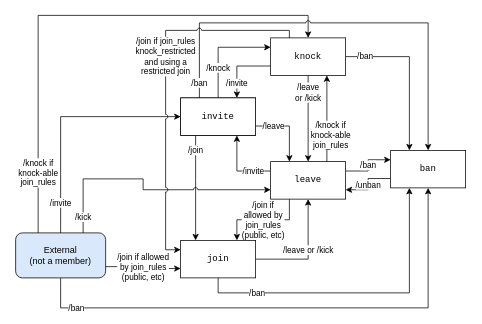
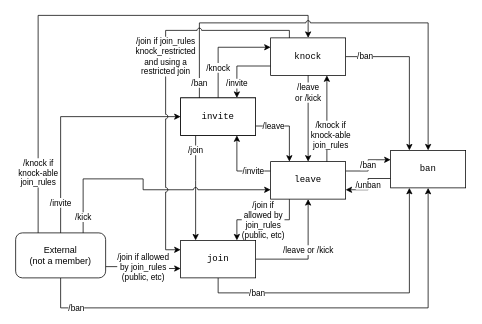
  <mxCell id="0" />
  <mxCell id="1" parent="0" />
  <mxCell id="2" value="/join" style="edgeStyle=orthogonalEdgeStyle;rounded=0;orthogonalLoop=1;jettySize=auto;html=1;" parent="1" source="3" target="6" edge="1"><mxGeometry x="-0.714" relative="1" as="geometry"><Array as="points"><mxPoint x="260" y="240" /><mxPoint x="260" y="240" /></Array><mxPoint as="offset" /></mxGeometry></mxCell>
  <mxCell id="3" value="invite" style="rounded=0;whiteSpace=wrap;html=1;" parent="1" vertex="1"><mxGeometry x="240" y="130" width="100" height="50" as="geometry" /></mxCell>
  <mxCell id="4" value="/leave or /kick" style="edgeStyle=orthogonalEdgeStyle;rounded=0;orthogonalLoop=1;jettySize=auto;html=1;" parent="1" source="6" target="12" edge="1"><mxGeometry x="0.097" relative="1" as="geometry"><mxPoint as="offset" /></mxGeometry></mxCell>
  <mxCell id="5" value="/ban" style="edgeStyle=orthogonalEdgeStyle;rounded=0;orthogonalLoop=1;jettySize=auto;html=1;exitX=0.5;exitY=1;exitDx=0;exitDy=0;entryX=0.25;entryY=1;entryDx=0;entryDy=0;" parent="1" source="6" target="8" edge="1"><mxGeometry x="-0.654" relative="1" as="geometry"><mxPoint as="offset" /></mxGeometry></mxCell>
  <mxCell id="6" value="join" style="rounded=0;whiteSpace=wrap;html=1;fontFamily=Courier New;" parent="1" vertex="1"><mxGeometry x="240" y="320" width="100" height="50" as="geometry" /></mxCell>
  <mxCell id="7" value="/unban" style="edgeStyle=orthogonalEdgeStyle;rounded=0;orthogonalLoop=1;jettySize=auto;html=1;exitX=0;exitY=0.75;exitDx=0;exitDy=0;entryX=1;entryY=0.75;entryDx=0;entryDy=0;" parent="1" source="8" target="12" edge="1"><mxGeometry relative="1" as="geometry" /></mxCell>
  <mxCell id="8" value="ban" style="rounded=0;whiteSpace=wrap;html=1;fontFamily=Courier New;" parent="1" vertex="1"><mxGeometry x="520" y="200" width="100" height="50" as="geometry" /></mxCell>
  <mxCell id="9" value="/join if&lt;br&gt;allowed by&lt;br&gt;join_rules&lt;br&gt;(public, etc)" style="edgeStyle=orthogonalEdgeStyle;rounded=0;orthogonalLoop=1;jettySize=auto;html=1;exitX=0.25;exitY=1;exitDx=0;exitDy=0;entryX=0.75;entryY=0;entryDx=0;entryDy=0;" parent="1" source="12" target="6" edge="1"><mxGeometry relative="1" as="geometry" /></mxCell>
  <mxCell id="10" value="/invite" style="edgeStyle=orthogonalEdgeStyle;rounded=0;orthogonalLoop=1;jettySize=auto;html=1;entryX=0.75;entryY=1;entryDx=0;entryDy=0;exitX=0;exitY=0.25;exitDx=0;exitDy=0;" parent="1" source="12" target="21" edge="1"><mxGeometry x="-0.5" relative="1" as="geometry"><mxPoint as="offset" /></mxGeometry></mxCell>
  <mxCell id="11" value="/ban" style="edgeStyle=orthogonalEdgeStyle;rounded=0;orthogonalLoop=1;jettySize=auto;html=1;exitX=1;exitY=0.25;exitDx=0;exitDy=0;entryX=0;entryY=0.25;entryDx=0;entryDy=0;" parent="1" source="12" target="8" edge="1"><mxGeometry relative="1" as="geometry" /></mxCell>
  <mxCell id="12" value="leave" style="rounded=0;whiteSpace=wrap;html=1;fontFamily=Courier New;" parent="1" vertex="1"><mxGeometry x="360" y="215" width="100" height="50" as="geometry" /></mxCell>
  <mxCell id="13" value="/invite" style="edgeStyle=orthogonalEdgeStyle;rounded=0;orthogonalLoop=1;jettySize=auto;html=1;exitX=0.5;exitY=0;exitDx=0;exitDy=0;entryX=0;entryY=0.5;entryDx=0;entryDy=0;" parent="1" source="23" target="21" edge="1"><mxGeometry x="-0.746" relative="1" as="geometry"><mxPoint x="140" y="155" as="sourcePoint" /><mxPoint as="offset" /></mxGeometry></mxCell>
  <mxCell id="14" value="/join if allowed&lt;br&gt;by join_rules&lt;br&gt;(public, etc)" style="edgeStyle=orthogonalEdgeStyle;rounded=0;orthogonalLoop=1;jettySize=auto;html=1;exitX=1;exitY=0.75;exitDx=0;exitDy=0;entryX=0;entryY=0.75;entryDx=0;entryDy=0;" parent="1" source="23" target="6" edge="1"><mxGeometry relative="1" as="geometry"><mxPoint x="140" y="345" as="sourcePoint" /><Array as="points"><mxPoint x="190" y="355" /><mxPoint x="190" y="358" /></Array></mxGeometry></mxCell>
  <mxCell id="15" value="/ban" style="edgeStyle=orthogonalEdgeStyle;rounded=0;orthogonalLoop=1;jettySize=auto;html=1;entryX=0.5;entryY=1;entryDx=0;entryDy=0;exitX=0.5;exitY=1;exitDx=0;exitDy=0;" parent="1" source="23" target="8" edge="1"><mxGeometry x="-0.823" relative="1" as="geometry"><mxPoint x="140" y="425" as="sourcePoint" /><Array as="points"><mxPoint x="80" y="410" /><mxPoint x="570" y="410" /></Array><mxPoint as="offset" /></mxGeometry></mxCell>
  <mxCell id="16" value="/invite" style="edgeStyle=orthogonalEdgeStyle;rounded=0;orthogonalLoop=1;jettySize=auto;html=1;exitX=0;exitY=0.75;exitDx=0;exitDy=0;entryX=0.75;entryY=0;entryDx=0;entryDy=0;fontFamily=Helvetica;" parent="1" source="18" target="21" edge="1"><mxGeometry x="0.543" relative="1" as="geometry"><Array as="points"><mxPoint x="315" y="88" /></Array><mxPoint as="offset" /></mxGeometry></mxCell>
  <mxCell id="17" value="/ban" style="edgeStyle=orthogonalEdgeStyle;rounded=0;orthogonalLoop=1;jettySize=auto;html=1;exitX=1;exitY=0.5;exitDx=0;exitDy=0;entryX=0.25;entryY=0;entryDx=0;entryDy=0;fontFamily=Helvetica;" parent="1" source="18" target="8" edge="1"><mxGeometry x="-0.755" relative="1" as="geometry"><mxPoint as="offset" /></mxGeometry></mxCell>
  <mxCell id="18" value="knock" style="rounded=0;whiteSpace=wrap;html=1;fontFamily=Courier New;" parent="1" vertex="1"><mxGeometry x="360" y="50" width="100" height="50" as="geometry" /></mxCell>
  <mxCell id="19" value="/knock" style="edgeStyle=orthogonalEdgeStyle;rounded=0;orthogonalLoop=1;jettySize=auto;html=1;exitX=0.5;exitY=0;exitDx=0;exitDy=0;entryX=0;entryY=0.25;entryDx=0;entryDy=0;" parent="1" source="21" target="18" edge="1"><mxGeometry x="-0.418" relative="1" as="geometry"><mxPoint as="offset" /></mxGeometry></mxCell>
  <mxCell id="20" value="/leave" style="edgeStyle=orthogonalEdgeStyle;rounded=0;orthogonalLoop=1;jettySize=auto;html=1;exitX=1;exitY=0.75;exitDx=0;exitDy=0;entryX=0.25;entryY=0;entryDx=0;entryDy=0;" parent="1" source="21" target="12" edge="1"><mxGeometry x="-0.484" relative="1" as="geometry"><mxPoint as="offset" /></mxGeometry></mxCell>
  <mxCell id="21" value="invite" style="rounded=0;whiteSpace=wrap;html=1;fontFamily=Courier New;" parent="1" vertex="1"><mxGeometry x="240" y="130" width="100" height="50" as="geometry" /></mxCell>
  <mxCell id="22" value="/kick" style="edgeStyle=orthogonalEdgeStyle;rounded=0;jumpStyle=arc;orthogonalLoop=1;jettySize=auto;html=1;exitX=0.75;exitY=0;exitDx=0;exitDy=0;entryX=0;entryY=0.75;entryDx=0;entryDy=0;" parent="1" source="23" target="12" edge="1"><mxGeometry x="-0.876" relative="1" as="geometry"><Array as="points"><mxPoint x="110" y="238" /><mxPoint x="190" y="238" /></Array><mxPoint as="offset" /></mxGeometry></mxCell>
- <mxCell id="23" value="External &lt;br&gt;(not a member)" style="rounded=1;whiteSpace=wrap;html=1;fontFamily=Helvetica;fillColor=#dae8fc;" parent="1" vertex="1"><mxGeometry x="20" y="310" width="120" height="60" as="geometry" /></mxCell>
+ <mxCell id="23" value="External &lt;br&gt;(not a member)" style="rounded=1;whiteSpace=wrap;html=1;fontFamily=Helvetica;" parent="1" vertex="1"><mxGeometry x="20" y="310" width="120" height="60" as="geometry" /></mxCell>
  <mxCell id="24" value="/knock if &lt;br&gt;knock-able&lt;br&gt;join_rules" style="edgeStyle=orthogonalEdgeStyle;rounded=0;orthogonalLoop=1;jettySize=auto;html=1;exitX=0.25;exitY=0;exitDx=0;exitDy=0;entryX=0.5;entryY=0;entryDx=0;entryDy=0;fontFamily=Helvetica;jumpStyle=none;jumpSize=7;" parent="1" source="23" target="18" edge="1"><mxGeometry x="-0.765" relative="1" as="geometry"><Array as="points"><mxPoint x="50" y="20" /><mxPoint x="410" y="20" /></Array><mxPoint as="offset" /></mxGeometry></mxCell>
  <mxCell id="25" value="/ban" style="edgeStyle=orthogonalEdgeStyle;rounded=0;orthogonalLoop=1;jettySize=auto;html=1;exitX=0.25;exitY=0;exitDx=0;exitDy=0;entryX=0.5;entryY=0;entryDx=0;entryDy=0;jumpStyle=arc;" parent="1" source="21" target="8" edge="1"><mxGeometry x="-0.93" relative="1" as="geometry"><Array as="points"><mxPoint x="265" y="30" /><mxPoint x="570" y="30" /></Array><mxPoint as="offset" /></mxGeometry></mxCell>
  <mxCell id="26" value="/leave&lt;br&gt;or /kick" style="edgeStyle=orthogonalEdgeStyle;rounded=0;orthogonalLoop=1;jettySize=auto;html=1;exitX=0.5;exitY=1;exitDx=0;exitDy=0;entryX=0.5;entryY=0;entryDx=0;entryDy=0;fontFamily=Helvetica;" parent="1" source="18" target="12" edge="1"><mxGeometry x="-0.6" relative="1" as="geometry"><mxPoint as="offset" /></mxGeometry></mxCell>
  <mxCell id="27" value="/knock if&lt;br&gt;knock-able&lt;br&gt;join_rules&lt;br&gt;" style="edgeStyle=orthogonalEdgeStyle;rounded=0;orthogonalLoop=1;jettySize=auto;html=1;exitX=0.75;exitY=0;exitDx=0;exitDy=0;entryX=0.75;entryY=1;entryDx=0;entryDy=0;" parent="1" source="12" target="18" edge="1"><mxGeometry x="-0.4" y="-5" relative="1" as="geometry"><mxPoint as="offset" /></mxGeometry></mxCell>
  <mxCell id="28" value="/join if join_rules&lt;br&gt;knock_restricted&lt;br&gt;and using a &lt;br&gt;restricted join" style="edgeStyle=orthogonalEdgeStyle;rounded=0;orthogonalLoop=1;jettySize=auto;html=1;exitX=0.25;exitY=0;exitDx=0;exitDy=0;entryX=0;entryY=0.25;entryDx=0;entryDy=0;jumpStyle=arc;" edge="1" parent="1" source="18" target="6"><mxGeometry x="-0.138" relative="1" as="geometry"><Array as="points"><mxPoint x="385" y="40" /><mxPoint x="220" y="40" /><mxPoint x="220" y="333" /></Array><mxPoint as="offset" /></mxGeometry></mxCell>
